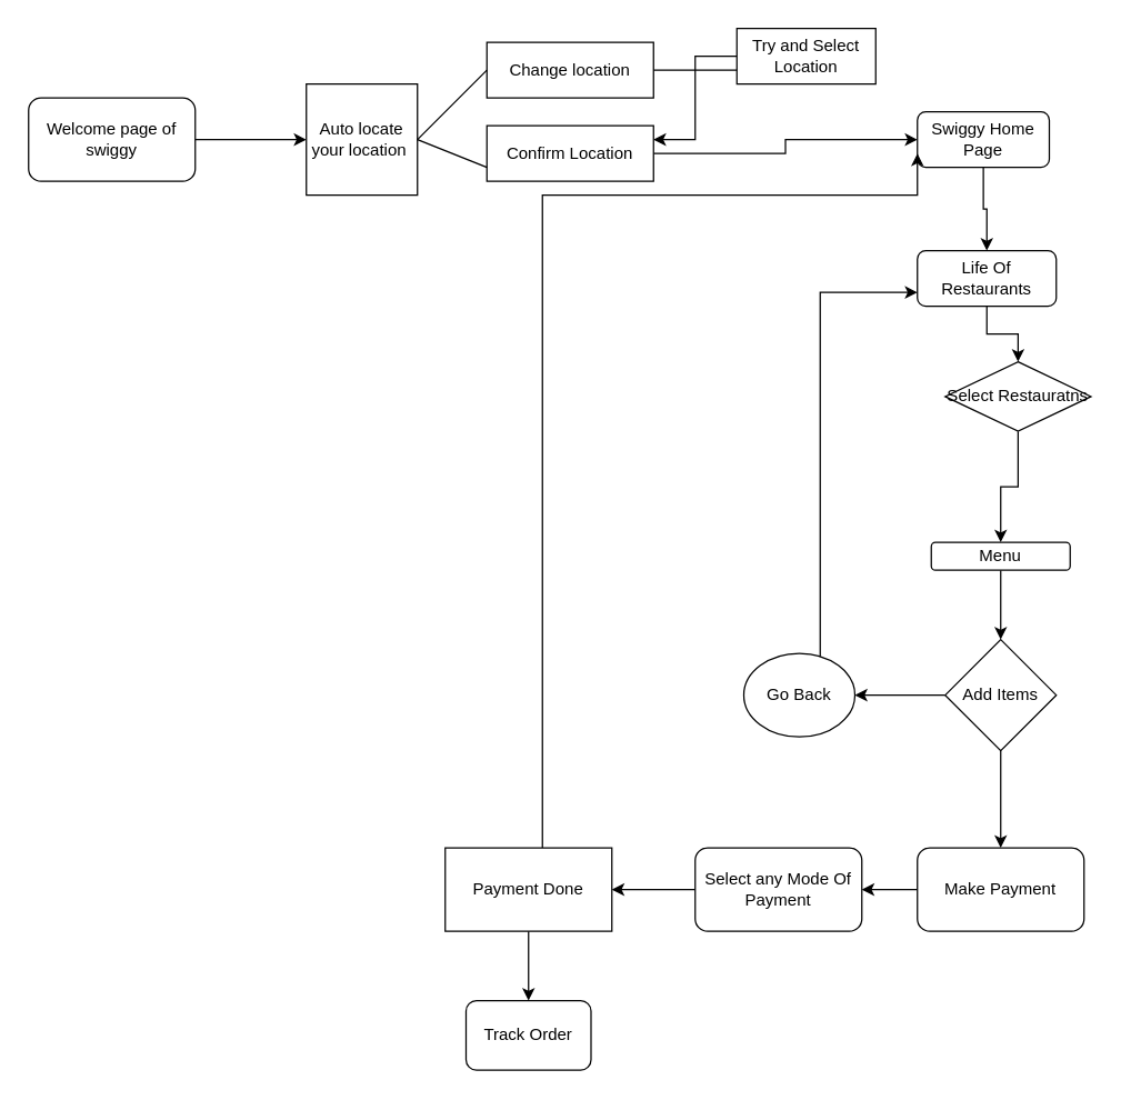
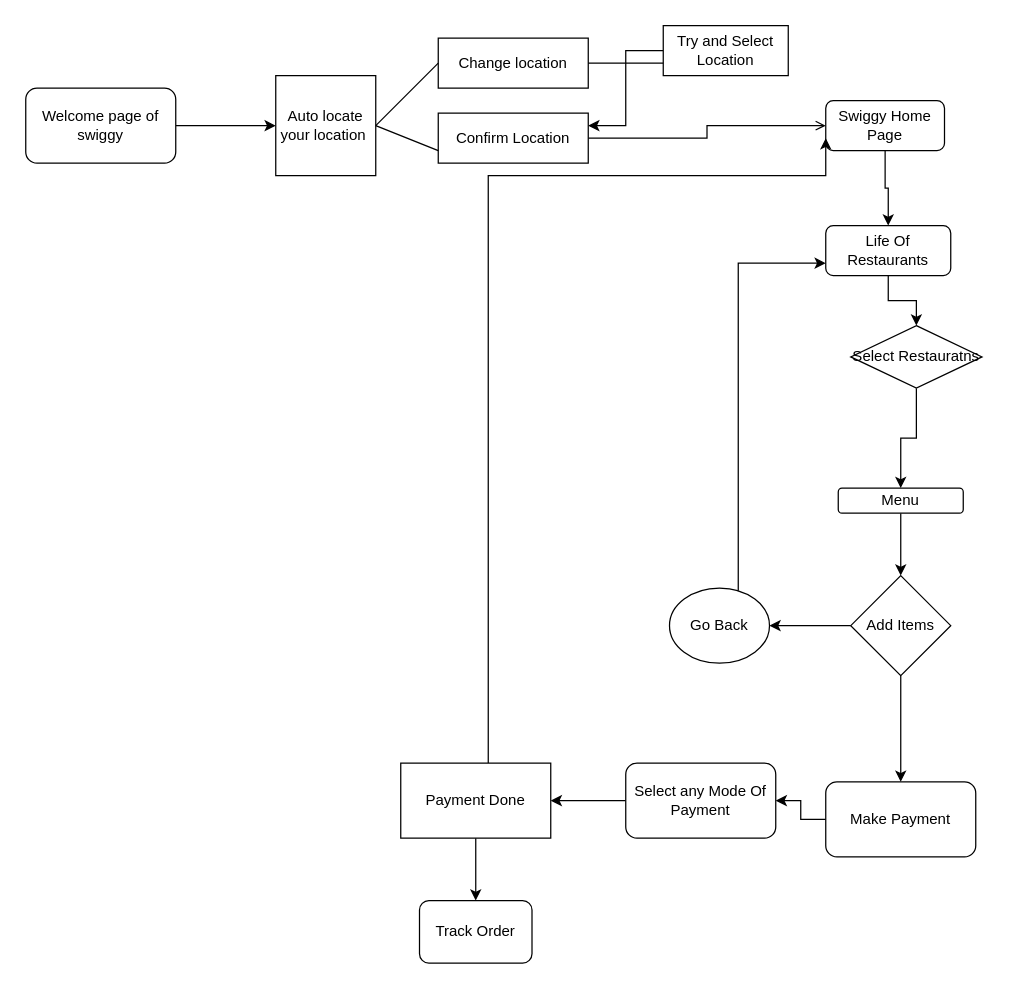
  <mxCell id="0" />
  <mxCell id="1" parent="0" />
  <mxCell id="2" value="" style="edgeStyle=orthogonalEdgeStyle;rounded=0;orthogonalLoop=1;jettySize=auto;html=1;" edge="1" parent="1" source="3" target="4"><mxGeometry relative="1" as="geometry" /></mxCell>
  <mxCell id="3" value="Welcome page of swiggy" style="rounded=1;whiteSpace=wrap;html=1;" vertex="1" parent="1"><mxGeometry x="20" y="70" width="120" height="60" as="geometry" /></mxCell>
  <mxCell id="4" value="Auto locate your location&amp;nbsp;" style="whiteSpace=wrap;html=1;aspect=fixed;" vertex="1" parent="1"><mxGeometry x="220" y="60" width="80" height="80" as="geometry" /></mxCell>
  <mxCell id="5" value="Change location" style="rounded=0;whiteSpace=wrap;html=1;" vertex="1" parent="1"><mxGeometry x="350" y="30" width="120" height="40" as="geometry" /></mxCell>
- <mxCell id="6" style="edgeStyle=orthogonalEdgeStyle;rounded=0;orthogonalLoop=1;jettySize=auto;html=1;" edge="1" parent="1" source="7" target="11"><mxGeometry relative="1" as="geometry" /></mxCell>
+ <mxCell id="6" style="edgeStyle=orthogonalEdgeStyle;rounded=0;orthogonalLoop=1;jettySize=auto;html=1;endArrow=open;" edge="1" parent="1" source="7" target="11"><mxGeometry relative="1" as="geometry" /></mxCell>
  <mxCell id="7" value="Confirm Location" style="rounded=0;whiteSpace=wrap;html=1;" vertex="1" parent="1"><mxGeometry x="350" y="90" width="120" height="40" as="geometry" /></mxCell>
  <mxCell id="8" style="edgeStyle=orthogonalEdgeStyle;rounded=0;orthogonalLoop=1;jettySize=auto;html=1;entryX=1;entryY=0.25;entryDx=0;entryDy=0;" edge="1" parent="1" source="9" target="7"><mxGeometry relative="1" as="geometry" /></mxCell>
  <mxCell id="9" value="Try and Select Location" style="rounded=0;whiteSpace=wrap;html=1;" vertex="1" parent="1"><mxGeometry x="530" y="20" width="100" height="40" as="geometry" /></mxCell>
  <mxCell id="10" value="" style="edgeStyle=orthogonalEdgeStyle;rounded=0;orthogonalLoop=1;jettySize=auto;html=1;" edge="1" parent="1" source="11" target="13"><mxGeometry relative="1" as="geometry" /></mxCell>
  <mxCell id="11" value="Swiggy Home Page" style="rounded=1;whiteSpace=wrap;html=1;" vertex="1" parent="1"><mxGeometry x="660" y="80" width="95" height="40" as="geometry" /></mxCell>
  <mxCell id="12" value="" style="edgeStyle=orthogonalEdgeStyle;rounded=0;orthogonalLoop=1;jettySize=auto;html=1;" edge="1" parent="1" source="13" target="15"><mxGeometry relative="1" as="geometry" /></mxCell>
  <mxCell id="13" value="Life Of Restaurants" style="rounded=1;whiteSpace=wrap;html=1;" vertex="1" parent="1"><mxGeometry x="660" y="180" width="100" height="40" as="geometry" /></mxCell>
  <mxCell id="14" value="" style="edgeStyle=orthogonalEdgeStyle;rounded=0;orthogonalLoop=1;jettySize=auto;html=1;" edge="1" parent="1" source="15" target="17"><mxGeometry relative="1" as="geometry" /></mxCell>
  <mxCell id="15" value="Select Restauratns" style="rhombus;whiteSpace=wrap;html=1;" vertex="1" parent="1"><mxGeometry x="680" y="260" width="105" height="50" as="geometry" /></mxCell>
  <mxCell id="16" value="" style="edgeStyle=orthogonalEdgeStyle;rounded=0;orthogonalLoop=1;jettySize=auto;html=1;" edge="1" parent="1" source="17" target="20"><mxGeometry relative="1" as="geometry" /></mxCell>
  <mxCell id="17" value="Menu" style="rounded=1;whiteSpace=wrap;html=1;" vertex="1" parent="1"><mxGeometry x="670" y="390" width="100" height="20" as="geometry" /></mxCell>
  <mxCell id="18" value="" style="edgeStyle=orthogonalEdgeStyle;rounded=0;orthogonalLoop=1;jettySize=auto;html=1;" edge="1" parent="1" source="20" target="24"><mxGeometry relative="1" as="geometry" /></mxCell>
  <mxCell id="19" value="" style="edgeStyle=orthogonalEdgeStyle;rounded=0;orthogonalLoop=1;jettySize=auto;html=1;" edge="1" parent="1" source="20" target="22"><mxGeometry relative="1" as="geometry" /></mxCell>
  <mxCell id="20" value="Add Items" style="rhombus;whiteSpace=wrap;html=1;" vertex="1" parent="1"><mxGeometry x="680" y="460" width="80" height="80" as="geometry" /></mxCell>
  <mxCell id="21" style="edgeStyle=orthogonalEdgeStyle;rounded=0;orthogonalLoop=1;jettySize=auto;html=1;entryX=0;entryY=0.75;entryDx=0;entryDy=0;" edge="1" parent="1" source="22" target="13"><mxGeometry relative="1" as="geometry"><Array as="points"><mxPoint x="590" y="210" /></Array></mxGeometry></mxCell>
  <mxCell id="22" value="Go Back" style="ellipse;whiteSpace=wrap;html=1;" vertex="1" parent="1"><mxGeometry x="535" y="470" width="80" height="60" as="geometry" /></mxCell>
  <mxCell id="23" value="" style="edgeStyle=orthogonalEdgeStyle;rounded=0;orthogonalLoop=1;jettySize=auto;html=1;" edge="1" parent="1" source="24" target="26"><mxGeometry relative="1" as="geometry" /></mxCell>
- <mxCell id="24" value="Make Payment" style="rounded=1;whiteSpace=wrap;html=1;" vertex="1" parent="1"><mxGeometry x="660" y="610" width="120" height="60" as="geometry" /></mxCell>
+ <mxCell id="24" value="Make Payment" style="rounded=1;whiteSpace=wrap;html=1;" vertex="1" parent="1"><mxGeometry x="660" y="625" width="120" height="60" as="geometry" /></mxCell>
  <mxCell id="25" value="" style="edgeStyle=orthogonalEdgeStyle;rounded=0;orthogonalLoop=1;jettySize=auto;html=1;" edge="1" parent="1" source="26" target="29"><mxGeometry relative="1" as="geometry" /></mxCell>
  <mxCell id="26" value="Select any Mode Of Payment" style="rounded=1;whiteSpace=wrap;html=1;" vertex="1" parent="1"><mxGeometry x="500" y="610" width="120" height="60" as="geometry" /></mxCell>
  <mxCell id="27" value="" style="edgeStyle=orthogonalEdgeStyle;rounded=0;orthogonalLoop=1;jettySize=auto;html=1;" edge="1" parent="1" source="29" target="30"><mxGeometry relative="1" as="geometry" /></mxCell>
  <mxCell id="28" style="edgeStyle=orthogonalEdgeStyle;rounded=0;orthogonalLoop=1;jettySize=auto;html=1;entryX=0;entryY=0.75;entryDx=0;entryDy=0;" edge="1" parent="1" source="29" target="11"><mxGeometry relative="1" as="geometry"><mxPoint x="390" y="460" as="targetPoint" /><Array as="points"><mxPoint x="390" y="140" /><mxPoint x="660" y="140" /></Array></mxGeometry></mxCell>
  <mxCell id="29" value="Payment Done" style="rounded=0;whiteSpace=wrap;html=1;" vertex="1" parent="1"><mxGeometry x="320" y="610" width="120" height="60" as="geometry" /></mxCell>
  <mxCell id="30" value="Track Order" style="rounded=1;whiteSpace=wrap;html=1;" vertex="1" parent="1"><mxGeometry x="335" y="720" width="90" height="50" as="geometry" /></mxCell>
  <mxCell id="31" value="" style="endArrow=none;html=1;rounded=0;" edge="1" parent="1"><mxGeometry width="50" height="50" relative="1" as="geometry"><mxPoint x="530" y="50" as="sourcePoint" /><mxPoint x="520" y="50" as="targetPoint" /><Array as="points"><mxPoint x="470" y="50" /></Array></mxGeometry></mxCell>
  <mxCell id="32" value="" style="endArrow=none;html=1;rounded=0;" edge="1" parent="1"><mxGeometry width="50" height="50" relative="1" as="geometry"><mxPoint x="300" y="100" as="sourcePoint" /><mxPoint x="350" y="50" as="targetPoint" /></mxGeometry></mxCell>
  <mxCell id="33" value="" style="endArrow=none;html=1;rounded=0;entryX=0;entryY=0.75;entryDx=0;entryDy=0;exitX=1;exitY=0.5;exitDx=0;exitDy=0;" edge="1" parent="1" source="4" target="7"><mxGeometry width="50" height="50" relative="1" as="geometry"><mxPoint x="300" y="140" as="sourcePoint" /><mxPoint x="350" y="90" as="targetPoint" /></mxGeometry></mxCell>
